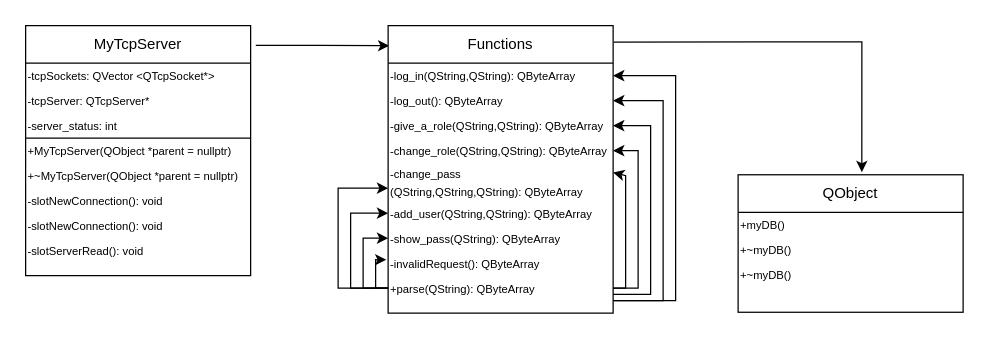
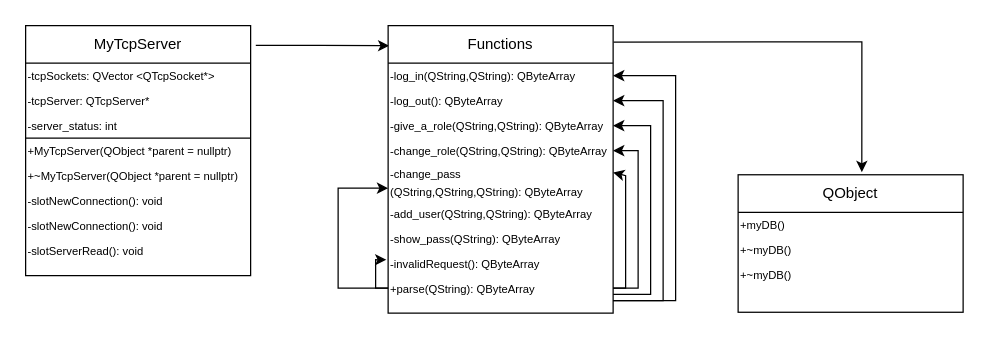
  <mxCell id="0" />
  <mxCell id="1" parent="0" />
  <mxCell id="2" style="edgeStyle=orthogonalEdgeStyle;rounded=0;orthogonalLoop=1;jettySize=auto;html=1;entryX=0.005;entryY=0.07;entryDx=0;entryDy=0;entryPerimeter=0;exitX=1.023;exitY=0.079;exitDx=0;exitDy=0;exitPerimeter=0;" edge="1" parent="1" source="3" target="15"><mxGeometry relative="1" as="geometry" /></mxCell>
  <mxCell id="3" value="" style="rounded=0;whiteSpace=wrap;html=1;" vertex="1" parent="1"><mxGeometry x="20" y="20" width="180" height="200" as="geometry" /></mxCell>
  <mxCell id="4" value="MyTcpServer" style="text;html=1;strokeColor=none;fillColor=none;align=center;verticalAlign=middle;whiteSpace=wrap;rounded=0;" vertex="1" parent="1"><mxGeometry x="40" y="20" width="140" height="30" as="geometry" /></mxCell>
  <mxCell id="5" value="&lt;font style=&quot;font-size: 9px;&quot;&gt;+MyTcpServer(QObject *parent = nullptr)&lt;/font&gt;" style="text;html=1;strokeColor=none;fillColor=none;align=left;verticalAlign=middle;whiteSpace=wrap;rounded=0;" vertex="1" parent="1"><mxGeometry x="20" y="110" width="180" height="20" as="geometry" /></mxCell>
  <mxCell id="6" value="&lt;font style=&quot;font-size: 9px;&quot;&gt;-tcpSockets: QVector&amp;nbsp;&amp;lt;QTcpSocket*&amp;gt;&amp;nbsp;&lt;/font&gt;" style="text;html=1;strokeColor=none;fillColor=none;align=left;verticalAlign=middle;whiteSpace=wrap;rounded=0;" vertex="1" parent="1"><mxGeometry x="20" y="50" width="180" height="20" as="geometry" /></mxCell>
  <mxCell id="7" value="" style="endArrow=none;html=1;rounded=0;exitX=0;exitY=0;exitDx=0;exitDy=0;" edge="1" parent="1" source="6"><mxGeometry width="50" height="50" relative="1" as="geometry"><mxPoint x="70" y="0" as="sourcePoint" /><mxPoint x="200" y="50" as="targetPoint" /></mxGeometry></mxCell>
  <mxCell id="8" value="&lt;font style=&quot;font-size: 9px;&quot;&gt;-tcpServer:&amp;nbsp;QTcpServer*&lt;/font&gt;" style="text;html=1;strokeColor=none;fillColor=none;align=left;verticalAlign=middle;whiteSpace=wrap;rounded=0;" vertex="1" parent="1"><mxGeometry x="20" y="70" width="180" height="20" as="geometry" /></mxCell>
  <mxCell id="9" value="&lt;div style=&quot;&quot;&gt;&lt;font style=&quot;background-color: initial; font-size: 9px;&quot;&gt;-server_status&lt;/font&gt;&lt;span style=&quot;background-color: initial; font-size: 9px;&quot;&gt;: int&lt;/span&gt;&lt;/div&gt;" style="text;html=1;strokeColor=none;fillColor=none;align=left;verticalAlign=middle;whiteSpace=wrap;rounded=0;" vertex="1" parent="1"><mxGeometry x="20" y="90" width="180" height="20" as="geometry" /></mxCell>
  <mxCell id="10" value="" style="endArrow=none;html=1;rounded=0;exitX=0;exitY=0.124;exitDx=0;exitDy=0;exitPerimeter=0;" edge="1" parent="1"><mxGeometry width="50" height="50" relative="1" as="geometry"><mxPoint x="20" y="110" as="sourcePoint" /><mxPoint x="200" y="110" as="targetPoint" /></mxGeometry></mxCell>
  <mxCell id="11" value="&lt;font style=&quot;font-size: 9px;&quot;&gt;+~MyTcpServer(QObject *parent = nullptr)&lt;/font&gt;" style="text;html=1;strokeColor=none;fillColor=none;align=left;verticalAlign=middle;whiteSpace=wrap;rounded=0;" vertex="1" parent="1"><mxGeometry x="20" y="130" width="180" height="20" as="geometry" /></mxCell>
  <mxCell id="12" value="&lt;font style=&quot;font-size: 9px;&quot;&gt;-slotNewConnection(): void&lt;/font&gt;" style="text;html=1;strokeColor=none;fillColor=none;align=left;verticalAlign=middle;whiteSpace=wrap;rounded=0;" vertex="1" parent="1"><mxGeometry x="20" y="150" width="180" height="20" as="geometry" /></mxCell>
  <mxCell id="13" value="&lt;font style=&quot;font-size: 9px;&quot;&gt;-slotNewConnection(): void&lt;/font&gt;" style="text;html=1;strokeColor=none;fillColor=none;align=left;verticalAlign=middle;whiteSpace=wrap;rounded=0;" vertex="1" parent="1"><mxGeometry x="20" y="170" width="180" height="20" as="geometry" /></mxCell>
  <mxCell id="14" value="&lt;font style=&quot;font-size: 9px;&quot;&gt;-slotServerRead(): void&lt;/font&gt;" style="text;html=1;strokeColor=none;fillColor=none;align=left;verticalAlign=middle;whiteSpace=wrap;rounded=0;" vertex="1" parent="1"><mxGeometry x="20" y="190" width="180" height="20" as="geometry" /></mxCell>
  <mxCell id="15" value="" style="rounded=0;whiteSpace=wrap;html=1;" vertex="1" parent="1"><mxGeometry x="310" y="20" width="180" height="230" as="geometry" /></mxCell>
  <mxCell id="16" value="Functions" style="text;html=1;strokeColor=none;fillColor=none;align=center;verticalAlign=middle;whiteSpace=wrap;rounded=0;" vertex="1" parent="1"><mxGeometry x="330" y="20" width="140" height="30" as="geometry" /></mxCell>
  <mxCell id="17" value="" style="endArrow=none;html=1;rounded=0;exitX=0;exitY=0;exitDx=0;exitDy=0;" edge="1" parent="1"><mxGeometry width="50" height="50" relative="1" as="geometry"><mxPoint x="310" y="50" as="sourcePoint" /><mxPoint x="490" y="50" as="targetPoint" /></mxGeometry></mxCell>
  <mxCell id="18" value="&lt;font style=&quot;font-size: 9px;&quot;&gt;-log_in(QString,QString):&amp;nbsp;QByteArray&lt;/font&gt;" style="text;html=1;strokeColor=none;fillColor=none;align=left;verticalAlign=middle;whiteSpace=wrap;rounded=0;" vertex="1" parent="1"><mxGeometry x="310" y="50" width="180" height="20" as="geometry" /></mxCell>
  <mxCell id="19" value="&lt;font style=&quot;font-size: 9px;&quot;&gt;-log_out():&amp;nbsp;QByteArray&lt;/font&gt;" style="text;html=1;strokeColor=none;fillColor=none;align=left;verticalAlign=middle;whiteSpace=wrap;rounded=0;" vertex="1" parent="1"><mxGeometry x="310" y="70" width="180" height="20" as="geometry" /></mxCell>
  <mxCell id="20" value="&lt;font style=&quot;font-size: 9px;&quot;&gt;-give_a_role(QString,QString):&amp;nbsp;QByteArray&lt;/font&gt;" style="text;html=1;strokeColor=none;fillColor=none;align=left;verticalAlign=middle;whiteSpace=wrap;rounded=0;" vertex="1" parent="1"><mxGeometry x="310" y="90" width="180" height="20" as="geometry" /></mxCell>
  <mxCell id="21" value="&lt;font style=&quot;font-size: 9px;&quot;&gt;-change_role(QString,QString):&amp;nbsp;QByteArray&lt;/font&gt;" style="text;html=1;strokeColor=none;fillColor=none;align=left;verticalAlign=middle;whiteSpace=wrap;rounded=0;" vertex="1" parent="1"><mxGeometry x="310" y="110" width="180" height="20" as="geometry" /></mxCell>
  <mxCell id="22" value="&lt;font style=&quot;font-size: 9px;&quot;&gt;-change_pass (QString,QString,QString&lt;span style=&quot;background-color: initial;&quot;&gt;):&amp;nbsp;QByteArray&lt;/span&gt;&lt;br&gt;&lt;/font&gt;" style="text;html=1;strokeColor=none;fillColor=none;align=left;verticalAlign=middle;whiteSpace=wrap;rounded=0;" vertex="1" parent="1"><mxGeometry x="310" y="130" width="180" height="30" as="geometry" /></mxCell>
  <mxCell id="23" value="&lt;font style=&quot;font-size: 9px;&quot;&gt;-add_user(QString,QString):&amp;nbsp;QByteArray&lt;/font&gt;" style="text;html=1;strokeColor=none;fillColor=none;align=left;verticalAlign=middle;whiteSpace=wrap;rounded=0;" vertex="1" parent="1"><mxGeometry x="310" y="160" width="180" height="20" as="geometry" /></mxCell>
  <mxCell id="24" value="&lt;font style=&quot;font-size: 9px;&quot;&gt;-show_pass(QString):&amp;nbsp;QByteArray&lt;/font&gt;" style="text;html=1;strokeColor=none;fillColor=none;align=left;verticalAlign=middle;whiteSpace=wrap;rounded=0;" vertex="1" parent="1"><mxGeometry x="310" y="180" width="180" height="20" as="geometry" /></mxCell>
  <mxCell id="25" value="&lt;font style=&quot;font-size: 9px;&quot;&gt;-invalidRequest():&amp;nbsp;QByteArray&lt;/font&gt;" style="text;html=1;strokeColor=none;fillColor=none;align=left;verticalAlign=middle;whiteSpace=wrap;rounded=0;" vertex="1" parent="1"><mxGeometry x="310" y="200" width="180" height="20" as="geometry" /></mxCell>
  <mxCell id="26" style="edgeStyle=orthogonalEdgeStyle;rounded=0;orthogonalLoop=1;jettySize=auto;html=1;entryX=-0.008;entryY=0.367;entryDx=0;entryDy=0;entryPerimeter=0;exitX=0;exitY=0.5;exitDx=0;exitDy=0;" edge="1" parent="1" source="27" target="25"><mxGeometry relative="1" as="geometry"><mxPoint x="300" y="240" as="sourcePoint" /><Array as="points"><mxPoint x="300" y="230" /><mxPoint x="300" y="207" /></Array></mxGeometry></mxCell>
  <mxCell id="27" value="&lt;font style=&quot;font-size: 9px;&quot;&gt;+parse(QString):&amp;nbsp;QByteArray&lt;/font&gt;" style="text;html=1;strokeColor=none;fillColor=none;align=left;verticalAlign=middle;whiteSpace=wrap;rounded=0;" vertex="1" parent="1"><mxGeometry x="310" y="220" width="180" height="20" as="geometry" /></mxCell>
  <mxCell id="28" value="" style="rounded=0;whiteSpace=wrap;html=1;" vertex="1" parent="1"><mxGeometry x="590" y="139.31" width="180" height="110" as="geometry" /></mxCell>
  <mxCell id="29" value="QObject" style="text;html=1;strokeColor=none;fillColor=none;align=center;verticalAlign=middle;whiteSpace=wrap;rounded=0;" vertex="1" parent="1"><mxGeometry x="610" y="139.31" width="140" height="30" as="geometry" /></mxCell>
  <mxCell id="30" value="" style="endArrow=none;html=1;rounded=0;exitX=0;exitY=0;exitDx=0;exitDy=0;" edge="1" parent="1"><mxGeometry width="50" height="50" relative="1" as="geometry"><mxPoint x="590" y="169.31" as="sourcePoint" /><mxPoint x="770" y="169.31" as="targetPoint" /></mxGeometry></mxCell>
  <mxCell id="31" value="&lt;font style=&quot;font-size: 9px;&quot;&gt;+myDB()&lt;/font&gt;" style="text;html=1;strokeColor=none;fillColor=none;align=left;verticalAlign=middle;whiteSpace=wrap;rounded=0;" vertex="1" parent="1"><mxGeometry x="590" y="169.31" width="180" height="20" as="geometry" /></mxCell>
  <mxCell id="32" value="&lt;font style=&quot;font-size: 9px;&quot;&gt;+~myDB()&lt;/font&gt;" style="text;html=1;strokeColor=none;fillColor=none;align=left;verticalAlign=middle;whiteSpace=wrap;rounded=0;" vertex="1" parent="1"><mxGeometry x="590" y="189.31" width="180" height="20" as="geometry" /></mxCell>
  <mxCell id="33" value="&lt;font style=&quot;font-size: 9px;&quot;&gt;+~myDB()&lt;/font&gt;" style="text;html=1;strokeColor=none;fillColor=none;align=left;verticalAlign=middle;whiteSpace=wrap;rounded=0;" vertex="1" parent="1"><mxGeometry x="590" y="209.31" width="180" height="20" as="geometry" /></mxCell>
  <mxCell id="34" style="edgeStyle=orthogonalEdgeStyle;rounded=0;orthogonalLoop=1;jettySize=auto;html=1;exitX=0.5;exitY=1;exitDx=0;exitDy=0;" edge="1" parent="1" source="28" target="28"><mxGeometry relative="1" as="geometry" /></mxCell>
- <mxCell id="35" value="" style="endArrow=classic;html=1;rounded=0;exitX=0;exitY=0.5;exitDx=0;exitDy=0;entryX=0;entryY=0.5;entryDx=0;entryDy=0;" edge="1" parent="1" source="27" target="24"><mxGeometry width="50" height="50" relative="1" as="geometry"><mxPoint x="280" y="230" as="sourcePoint" /><mxPoint x="330" y="180" as="targetPoint" /><Array as="points"><mxPoint x="290" y="230" /><mxPoint x="290" y="190" /></Array></mxGeometry></mxCell>
- <mxCell id="36" value="" style="endArrow=classic;html=1;rounded=0;exitX=0;exitY=0.5;exitDx=0;exitDy=0;entryX=0;entryY=0.5;entryDx=0;entryDy=0;" edge="1" parent="1" source="27" target="23"><mxGeometry width="50" height="50" relative="1" as="geometry"><mxPoint x="280" y="180" as="sourcePoint" /><mxPoint x="230" y="230" as="targetPoint" /><Array as="points"><mxPoint x="280" y="230" /><mxPoint x="280" y="170" /></Array></mxGeometry></mxCell>
  <mxCell id="37" value="" style="endArrow=classic;html=1;rounded=0;entryX=0;entryY=0.667;entryDx=0;entryDy=0;entryPerimeter=0;" edge="1" parent="1" target="22"><mxGeometry width="50" height="50" relative="1" as="geometry"><mxPoint x="310" y="230" as="sourcePoint" /><mxPoint x="260" y="140" as="targetPoint" /><Array as="points"><mxPoint x="270" y="230" /><mxPoint x="270" y="150" /></Array></mxGeometry></mxCell>
  <mxCell id="38" value="" style="endArrow=classic;html=1;rounded=0;exitX=1;exitY=0.5;exitDx=0;exitDy=0;entryX=1;entryY=0.25;entryDx=0;entryDy=0;" edge="1" parent="1" source="27" target="22"><mxGeometry width="50" height="50" relative="1" as="geometry"><mxPoint x="510" y="180" as="sourcePoint" /><mxPoint x="560" y="130" as="targetPoint" /><Array as="points"><mxPoint x="500" y="230" /><mxPoint x="500" y="140" /></Array></mxGeometry></mxCell>
  <mxCell id="39" value="" style="endArrow=classic;html=1;rounded=0;entryX=1;entryY=0.5;entryDx=0;entryDy=0;exitX=1;exitY=0.5;exitDx=0;exitDy=0;" edge="1" parent="1" source="27" target="21"><mxGeometry width="50" height="50" relative="1" as="geometry"><mxPoint x="510" y="230" as="sourcePoint" /><mxPoint x="540" y="120" as="targetPoint" /><Array as="points"><mxPoint x="510" y="230" /><mxPoint x="510" y="120" /></Array></mxGeometry></mxCell>
  <mxCell id="40" value="" style="endArrow=classic;html=1;rounded=0;entryX=1;entryY=0.5;entryDx=0;entryDy=0;exitX=1;exitY=0.75;exitDx=0;exitDy=0;" edge="1" parent="1" source="27" target="20"><mxGeometry width="50" height="50" relative="1" as="geometry"><mxPoint x="500" y="160" as="sourcePoint" /><mxPoint x="550" y="110" as="targetPoint" /><Array as="points"><mxPoint x="520" y="235" /><mxPoint x="520" y="100" /></Array></mxGeometry></mxCell>
  <mxCell id="41" value="" style="endArrow=classic;html=1;rounded=0;entryX=1;entryY=0.5;entryDx=0;entryDy=0;" edge="1" parent="1" target="19"><mxGeometry width="50" height="50" relative="1" as="geometry"><mxPoint x="490" y="240" as="sourcePoint" /><mxPoint x="540" y="75" as="targetPoint" /><Array as="points"><mxPoint x="530" y="240" /><mxPoint x="530" y="80" /></Array></mxGeometry></mxCell>
  <mxCell id="42" value="" style="endArrow=classic;html=1;rounded=0;entryX=1;entryY=0.5;entryDx=0;entryDy=0;exitX=1;exitY=1;exitDx=0;exitDy=0;" edge="1" parent="1" source="27" target="18"><mxGeometry width="50" height="50" relative="1" as="geometry"><mxPoint x="520" y="120" as="sourcePoint" /><mxPoint x="570" y="70" as="targetPoint" /><Array as="points"><mxPoint x="540" y="240" /><mxPoint x="540" y="60" /></Array></mxGeometry></mxCell>
  <mxCell id="43" value="" style="endArrow=classic;html=1;rounded=0;exitX=1.002;exitY=0.057;exitDx=0;exitDy=0;exitPerimeter=0;entryX=0.564;entryY=-0.07;entryDx=0;entryDy=0;entryPerimeter=0;" edge="1" parent="1" source="15" target="29"><mxGeometry width="50" height="50" relative="1" as="geometry"><mxPoint x="460" y="70" as="sourcePoint" /><mxPoint x="510" y="20" as="targetPoint" /><Array as="points"><mxPoint x="689" y="33" /></Array></mxGeometry></mxCell>
